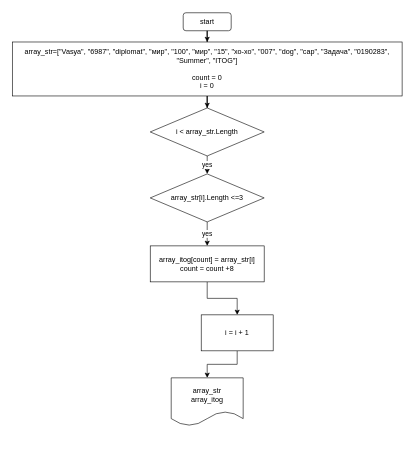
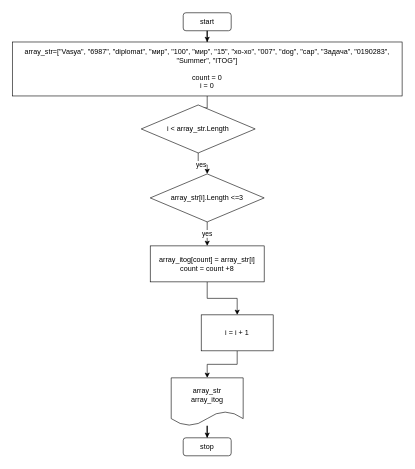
  <mxCell id="0" />
  <mxCell id="1" parent="0" />
  <mxCell id="2" value="" style="edgeStyle=orthogonalEdgeStyle;rounded=0;orthogonalLoop=1;jettySize=auto;html=1;" parent="1" source="3" target="5" edge="1"><mxGeometry relative="1" as="geometry" /></mxCell>
  <mxCell id="3" value="start" style="rounded=1;whiteSpace=wrap;html=1;" parent="1" vertex="1"><mxGeometry x="305" y="20.25" width="80" height="30" as="geometry" /></mxCell>
  <mxCell id="4" value="" style="edgeStyle=orthogonalEdgeStyle;rounded=0;orthogonalLoop=1;jettySize=auto;html=1;" parent="1" source="5" target="7" edge="1"><mxGeometry relative="1" as="geometry" /></mxCell>
  <mxCell id="5" value="array_str=[&quot;Vasya&quot;, &quot;6987&quot;, &quot;diplomat&quot;, &quot;мир&quot;, &quot;100&quot;, &quot;мир&quot;, &quot;15&quot;, &quot;хо-хо&quot;, &quot;007&quot;, &quot;dog&quot;, &quot;cap&quot;, &quot;Задача&quot;, &quot;0190283&quot;, &quot;Summer&quot;, &quot;ITOG&quot;&lt;span style=&quot;background-color: initial;&quot;&gt;]&lt;/span&gt;&lt;br&gt;&lt;br&gt;count = 0&lt;br&gt;i = 0" style="rounded=0;whiteSpace=wrap;html=1;" parent="1" vertex="1"><mxGeometry x="20" y="69" width="650" height="90" as="geometry" /></mxCell>
  <mxCell id="6" value="yes" style="edgeStyle=orthogonalEdgeStyle;rounded=0;orthogonalLoop=1;jettySize=auto;html=1;" parent="1" source="7" target="9" edge="1"><mxGeometry relative="1" as="geometry" /></mxCell>
- <mxCell id="7" value="i &amp;lt; array_str.Length" style="rhombus;whiteSpace=wrap;html=1;" parent="1" vertex="1"><mxGeometry x="250" y="179" width="190" height="80" as="geometry" /></mxCell>
+ <mxCell id="7" value="i &amp;lt; array_str.Length" style="rhombus;whiteSpace=wrap;html=1;" parent="1" vertex="1"><mxGeometry x="235" y="174" width="190" height="80" as="geometry" /></mxCell>
  <mxCell id="8" value="yes" style="edgeStyle=orthogonalEdgeStyle;rounded=0;orthogonalLoop=1;jettySize=auto;html=1;" parent="1" source="9" target="11" edge="1"><mxGeometry relative="1" as="geometry" /></mxCell>
  <mxCell id="9" value="array_str[i].Length &amp;lt;=3" style="rhombus;whiteSpace=wrap;html=1;" parent="1" vertex="1"><mxGeometry x="250" y="289" width="190" height="80" as="geometry" /></mxCell>
  <mxCell id="10" value="" style="edgeStyle=orthogonalEdgeStyle;rounded=0;orthogonalLoop=1;jettySize=auto;html=1;" parent="1" source="11" target="13" edge="1"><mxGeometry relative="1" as="geometry" /></mxCell>
  <mxCell id="11" value="array_itog[count] = array_str[i]&lt;br&gt;count = count +8" style="rounded=0;whiteSpace=wrap;html=1;" parent="1" vertex="1"><mxGeometry x="250" y="409" width="190" height="60" as="geometry" /></mxCell>
  <mxCell id="12" value="" style="edgeStyle=orthogonalEdgeStyle;rounded=0;orthogonalLoop=1;jettySize=auto;html=1;" parent="1" source="13" target="15" edge="1"><mxGeometry relative="1" as="geometry" /></mxCell>
  <mxCell id="13" value="i = i + 1" style="rounded=0;whiteSpace=wrap;html=1;" parent="1" vertex="1"><mxGeometry x="335" y="524" width="120" height="60" as="geometry" /></mxCell>
+ <mxCell id="14" value="" style="edgeStyle=orthogonalEdgeStyle;rounded=0;orthogonalLoop=1;jettySize=auto;html=1;" parent="1" source="15" target="16" edge="1"><mxGeometry relative="1" as="geometry" /></mxCell>
  <mxCell id="15" value="array_str&lt;br&gt;array_itog" style="shape=document;whiteSpace=wrap;html=1;boundedLbl=1;" parent="1" vertex="1"><mxGeometry x="285" y="629" width="120" height="80" as="geometry" /></mxCell>
+ <mxCell id="16" value="stop" style="rounded=1;whiteSpace=wrap;html=1;" parent="1" vertex="1"><mxGeometry x="305" y="729" width="80" height="30" as="geometry" /></mxCell>
